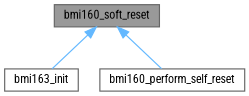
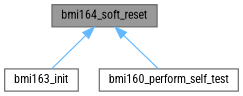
  digraph {
    fontname="Roboto Condensed"
    rankdir=TB
    node [color=grey40 fillcolor=white fontname="Roboto Condensed" fontsize=10 shape=box style=filled]
    edge [color=steelblue1 dir=back fontname="Roboto Condensed" fontsize=10 labelfontname=Helvetica labelfontsize=10 style=solid]
-   n1 [color=gray40 fillcolor=grey60 fontcolor=black height=0.2 label=bmi160_soft_reset width=0.4]
+   n1 [color=gray40 fillcolor=grey60 fontcolor=black height=0.2 label=bmi164_soft_reset width=0.4]
    n2 [height=0.2 label=bmi163_init width=0.4]
-   n3 [height=0.2 label=bmi160_perform_self_reset width=0.4]
+   n3 [height=0.2 label=bmi160_perform_self_test width=0.4]
    n1 -> n2
    n1 -> n3
  }
